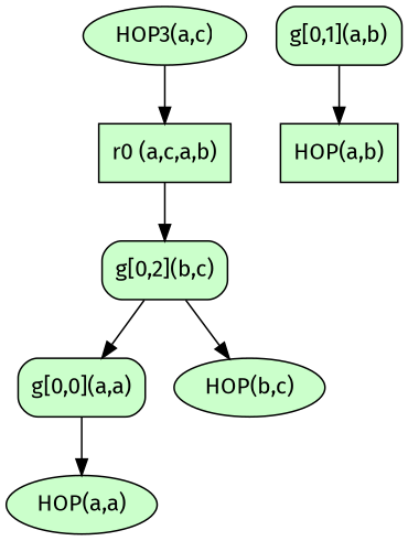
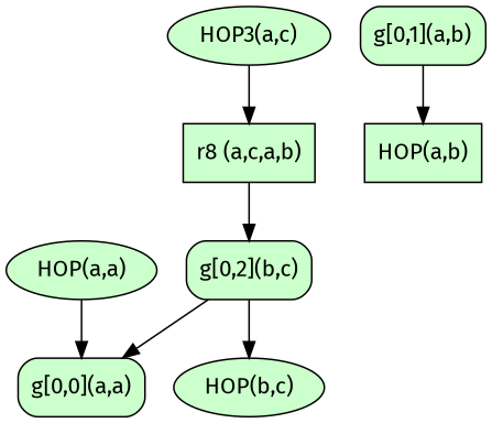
  digraph {
    fontname="Fira Sans"
    rankdir=TB
    node [color=black fillcolor="#CBFFCB" fontname="Fira Sans" shape=box style=filled]
    edge [fontname="Fira Sans"]
-   n1 [label="r0 (a,c,a,b)" texlbl="$r_0(a,c,a,b)$"]
+   n1 [label="r8 (a,c,a,b)" texlbl="$r_0(a,c,a,b)$"]
    n2 [label="g[0,2](b,c)" style="rounded,filled" texlbl="$g_{0}^{2}(b,c)$"]
    n3 [label="g[0,0](a,a)" style="rounded,filled" texlbl="$g_{0}^{0}(a,a)$"]
    n4 [label="HOP(a,a)" shape=ellipse texlbl="$HOP(a,a)$"]
    n5 [label="g[0,1](a,b)" style="rounded,filled" texlbl="$g_{0}^{1}(a,b)$"]
    n6 [label="HOP(a,b)" texlbl="$HOP(a,b)$"]
    n7 [label="HOP(b,c)" shape=ellipse texlbl="$HOP(b,c)$"]
    n8 [label="HOP3(a,c)" shape=ellipse texlbl="$HOP3(a,c)$"]
    n1 -> n2
    n2 -> n3
    n2 -> n7
-   n3 -> n4
+   n4 -> n3
    n5 -> n6
    n8 -> n1
  }
